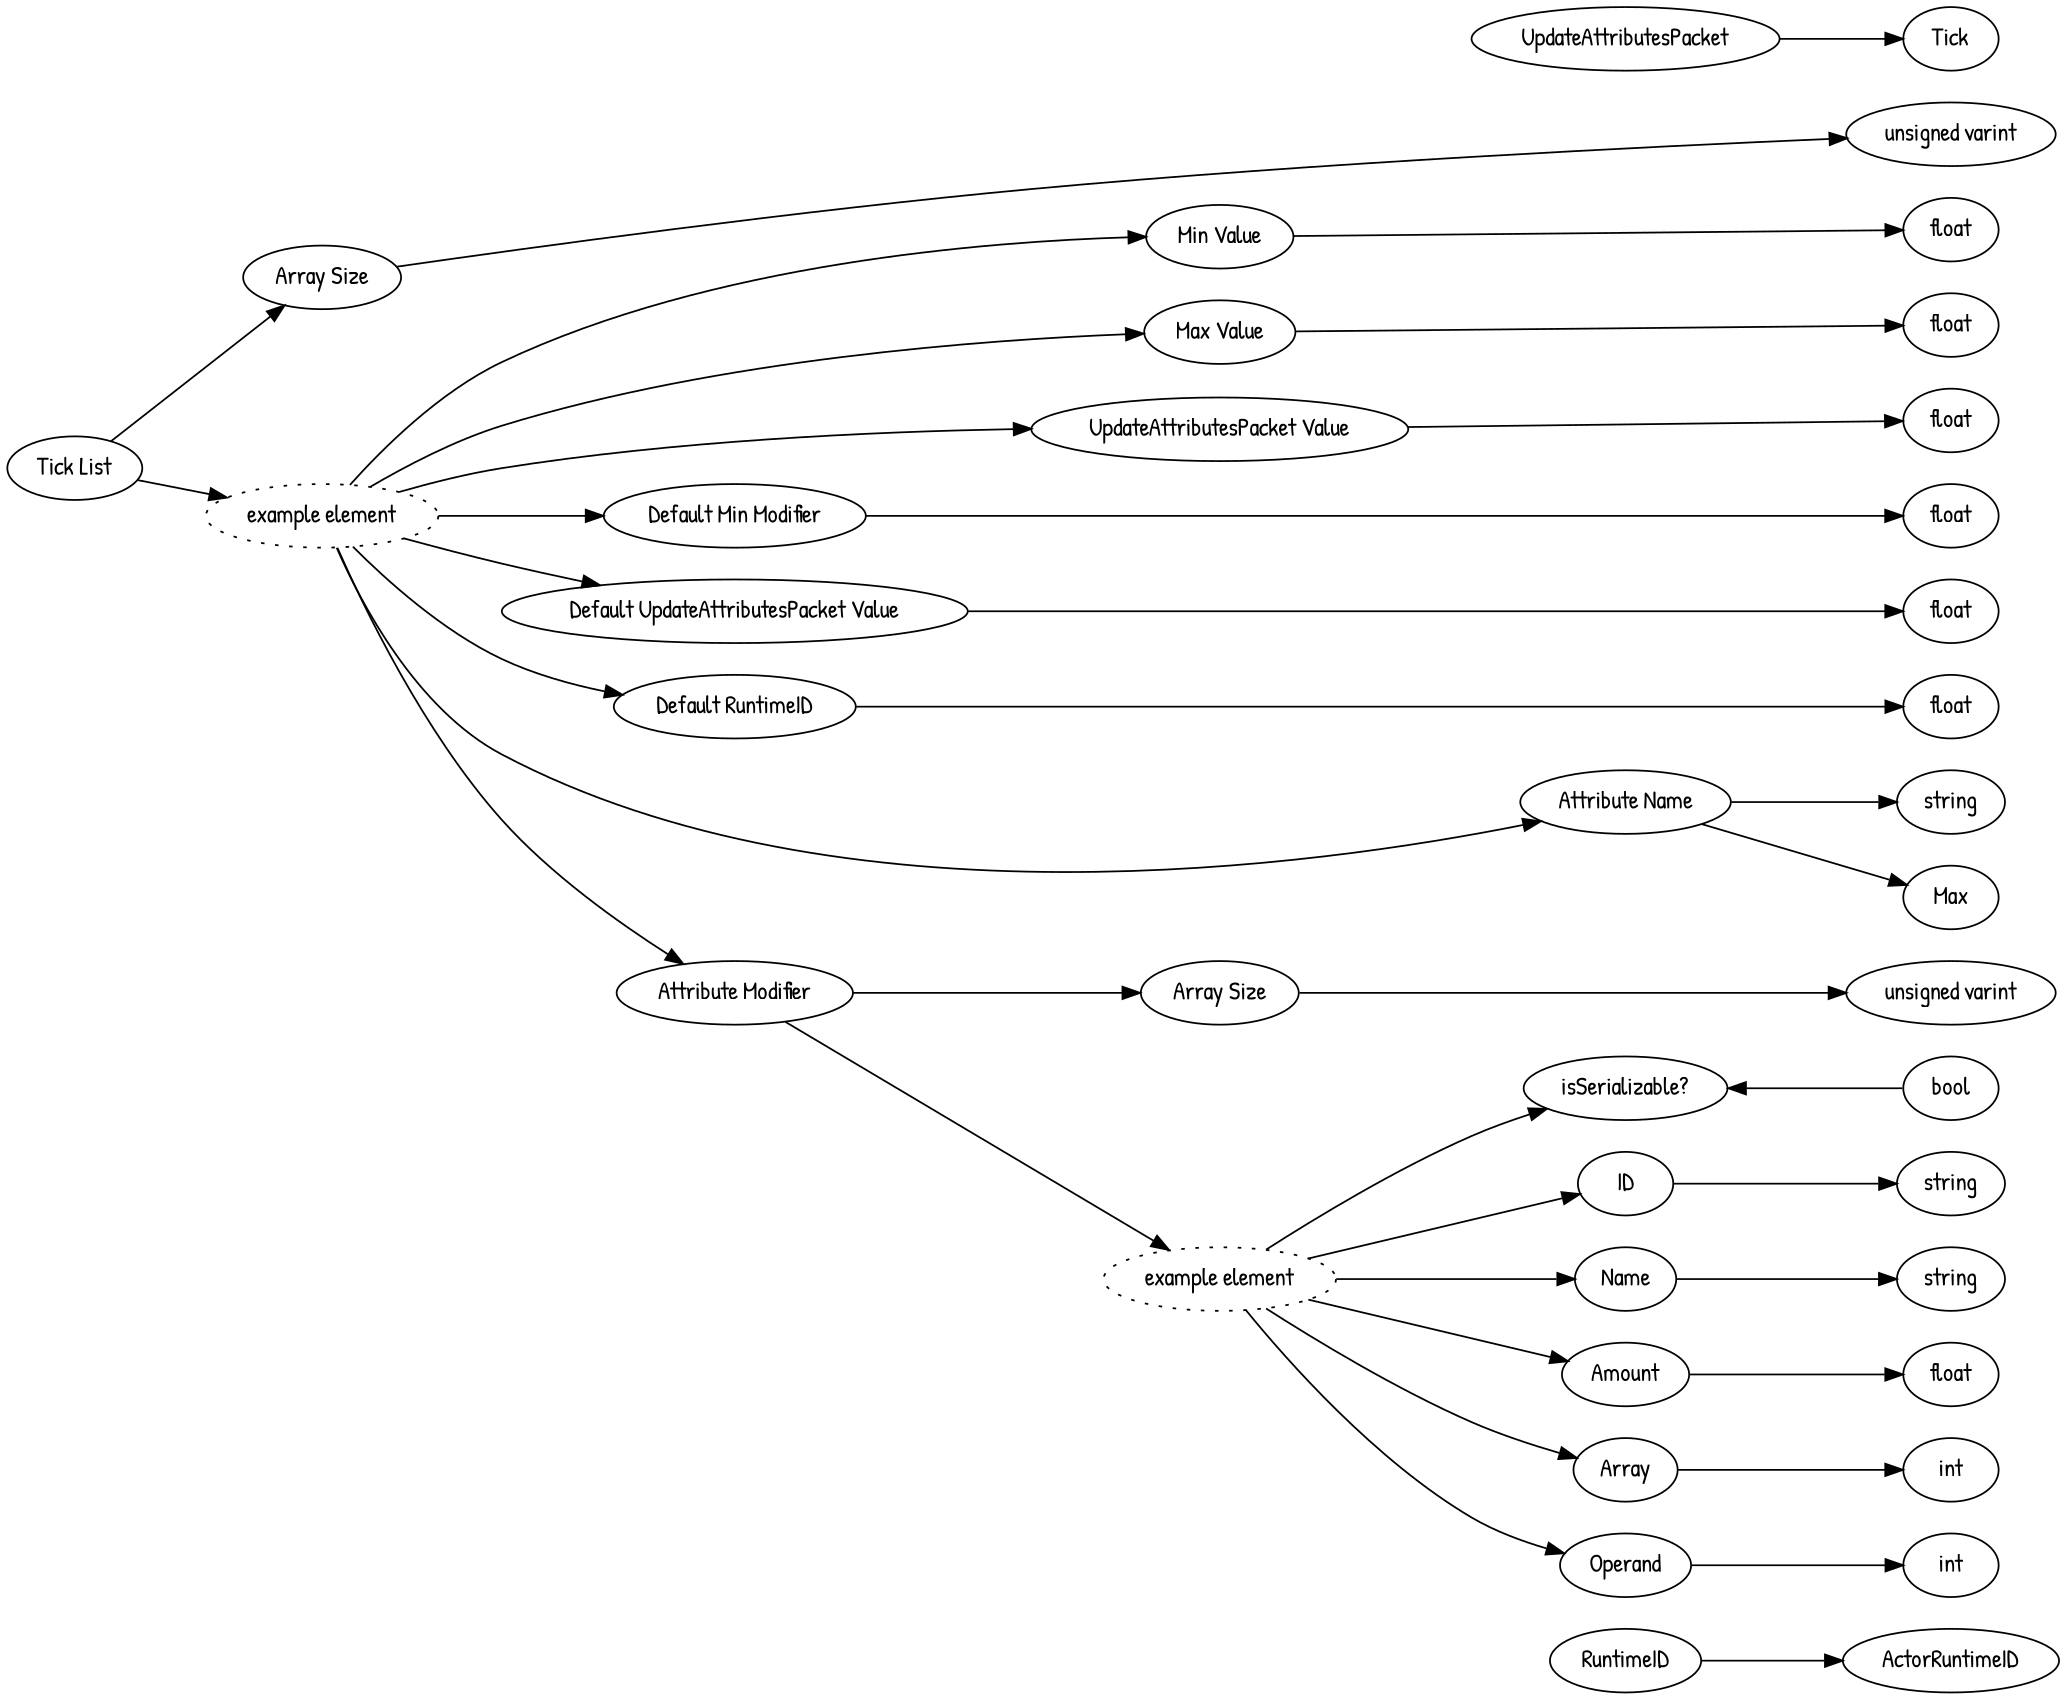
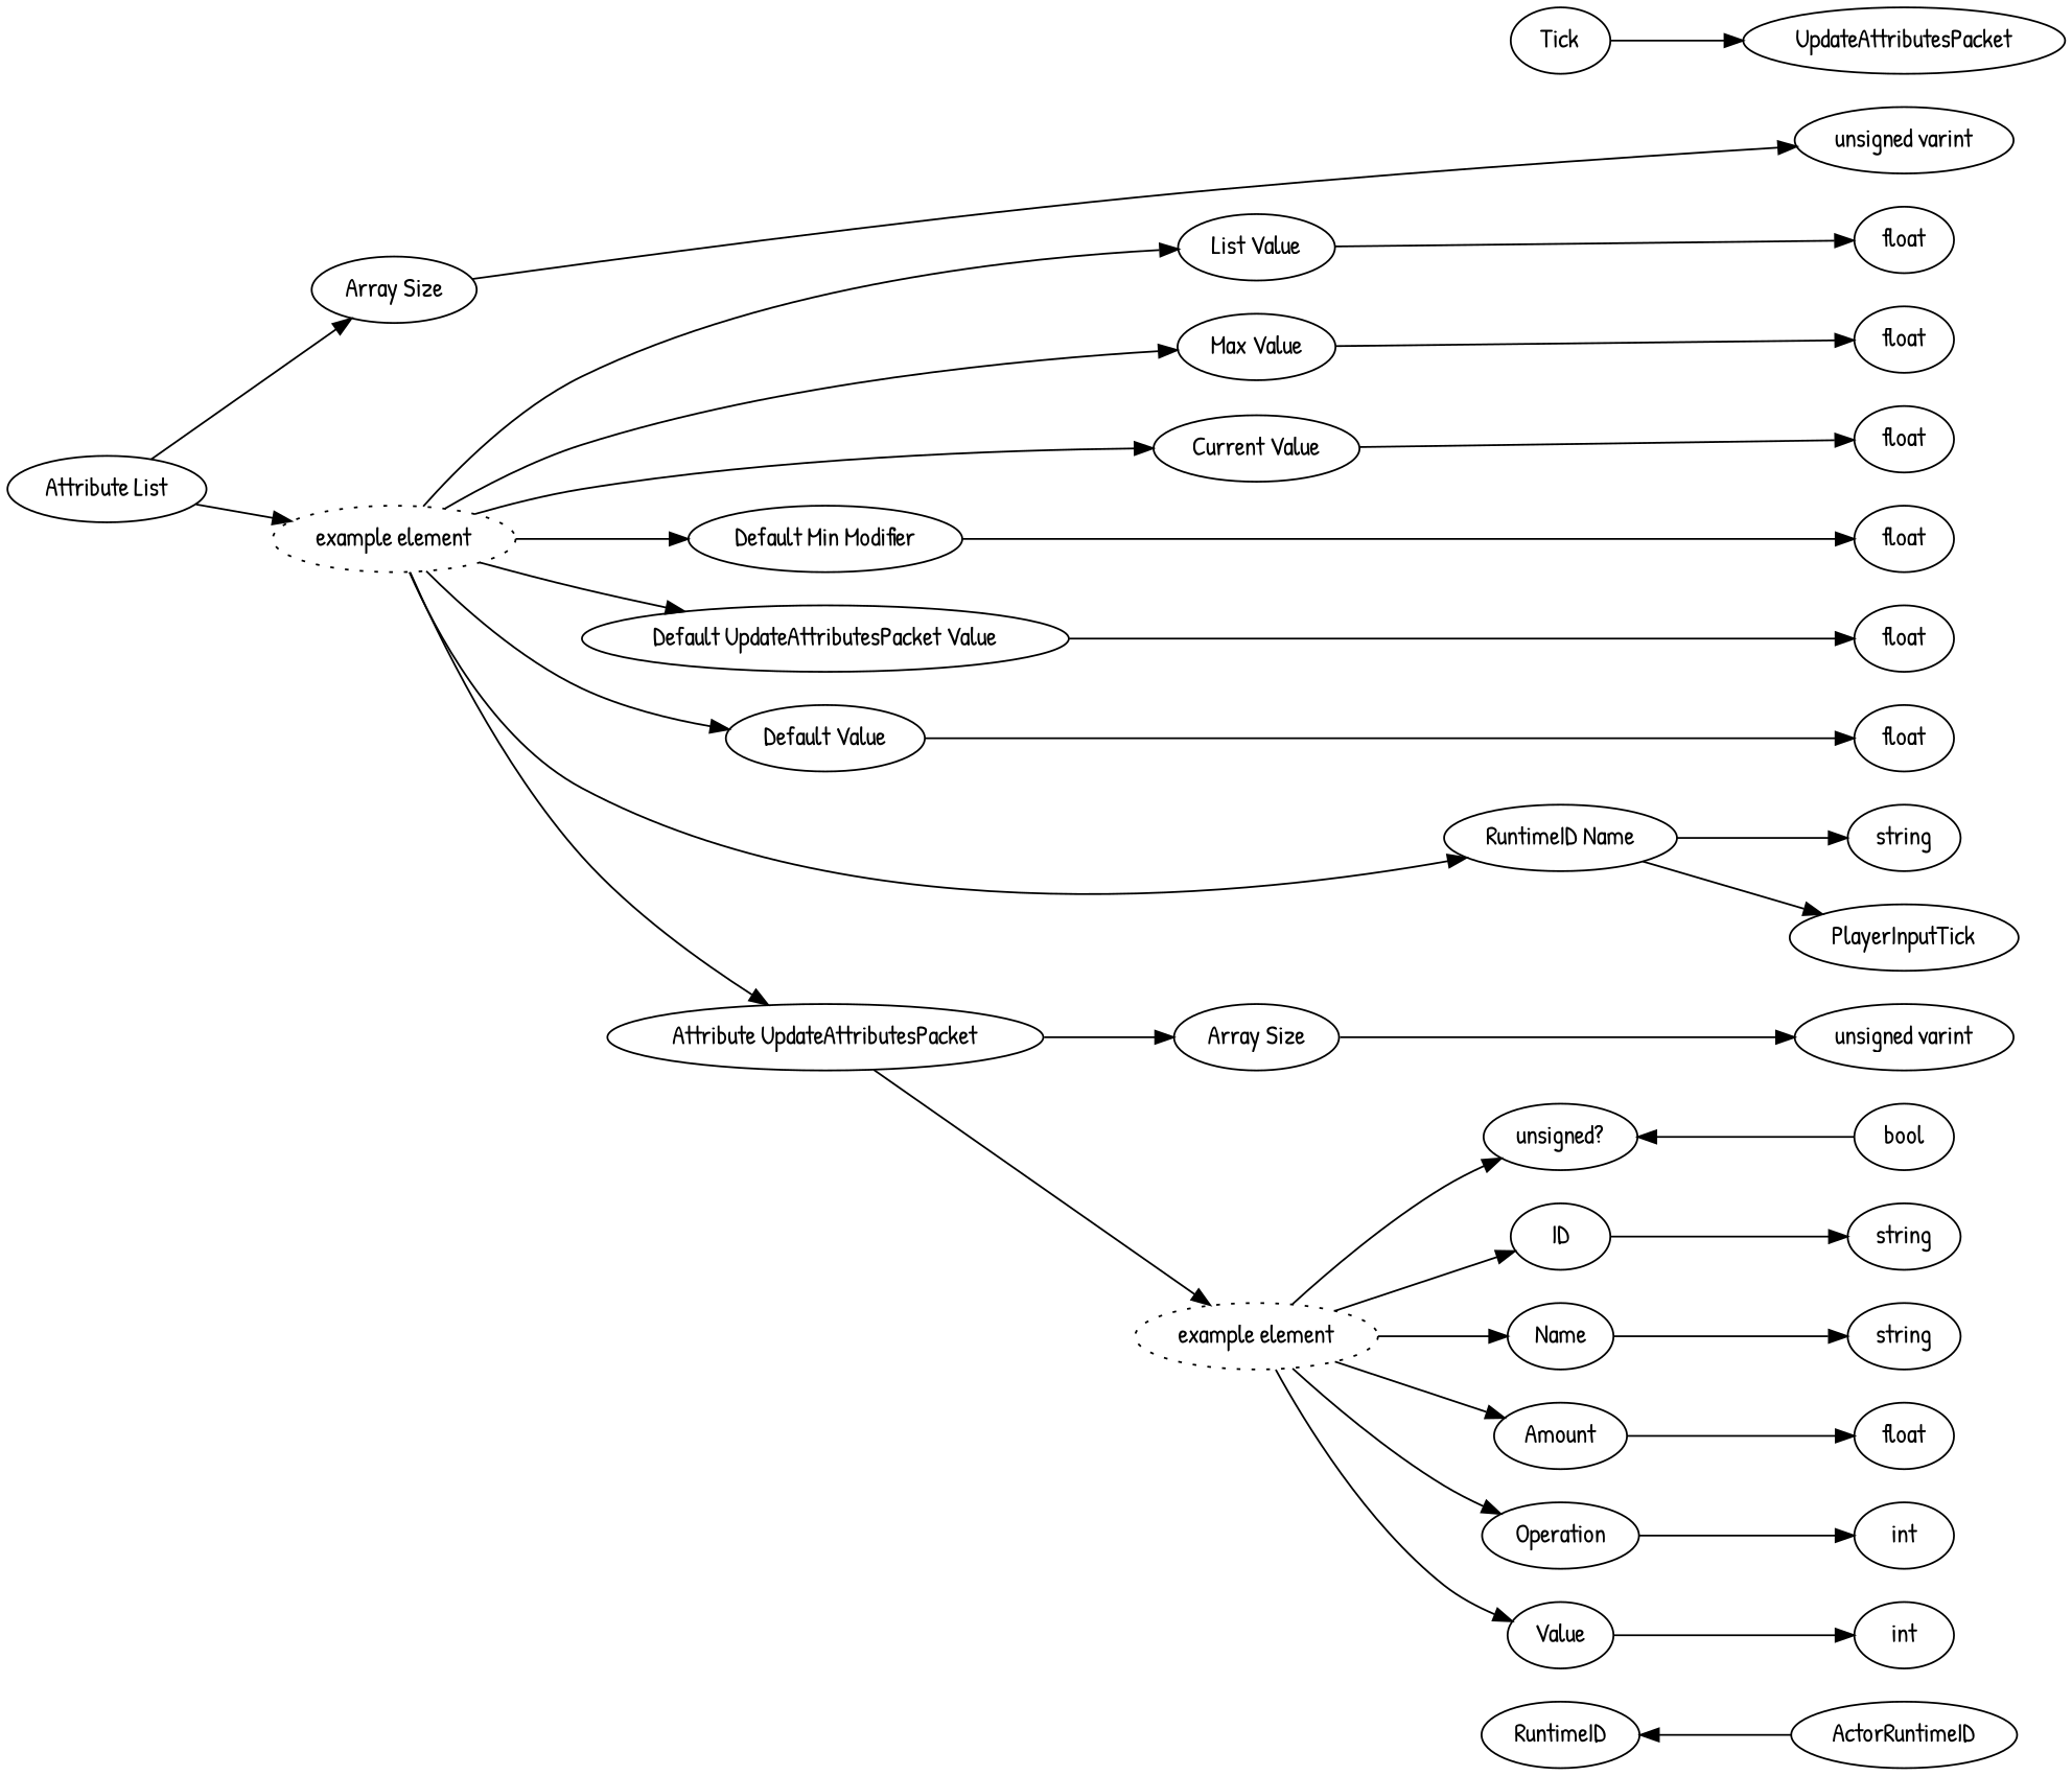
  digraph {
    fontname="Patrick Hand"
    rankdir=LR
    node [fontname="Patrick Hand"]
    edge [fontname="Patrick Hand"]
    n1 [label=ActorRuntimeID]
    n2 [label="unsigned varint"]
    n3 [label=float]
    n4 [label=float]
    n5 [label=float]
    n6 [label=float]
    n7 [label=float]
    n8 [label=float]
    n9 [label=string]
    n10 [label="unsigned varint"]
    n11 [label=string]
    n12 [label=string]
    n13 [label=float]
    n14 [label=int]
    n15 [label=int]
    n16 [label=bool]
-   n17 [label=Max]
-   n18 [label="isSerializable?"]
+   n17 [label=PlayerInputTick]
+   n18 [label="unsigned?"]
    n19 [label=UpdateAttributesPacket]
    n20 [label=Tick]
    n21 [label=RuntimeID]
-   n22 [label="Tick List"]
+   n22 [label="Attribute List"]
    n23 [label="Array Size"]
    n24 [label="example element" style=dotted]
-   n25 [label="Min Value"]
+   n25 [label="List Value"]
    n26 [label="Max Value"]
-   n27 [label="UpdateAttributesPacket Value"]
+   n27 [label="Current Value"]
    n28 [label="Default Min Modifier"]
    n29 [label="Default UpdateAttributesPacket Value"]
-   n30 [label="Default RuntimeID"]
-   n31 [label="Attribute Name"]
-   n32 [label="Attribute Modifier"]
+   n30 [label="Default Value"]
+   n31 [label="RuntimeID Name"]
+   n32 [label="Attribute UpdateAttributesPacket"]
    n33 [label="Array Size"]
    n34 [label="example element" style=dotted]
    n35 [label=ID]
    n36 [label=Name]
    n37 [label=Amount]
-   n38 [label=Array]
-   n39 [label=Operand]
+   n38 [label=Operation]
+   n39 [label=Value]
    subgraph sub_1 {
      rank=max
      n1
      n2
      n3
      n4
      n5
      n6
      n7
      n8
      n9
      n10
      n11
      n12
      n13
      n14
      n15
      n16
      n17
    }
    n16 -> n18
-   n19 -> n20
-   n21 -> n1
+   n20 -> n19
+   n1 -> n21
    n22 -> n23
    n22 -> n24
    n23 -> n2
    n24 -> n25
    n24 -> n26
    n24 -> n27
    n24 -> n28
    n24 -> n29
    n24 -> n30
    n24 -> n31
    n24 -> n32
    n25 -> n3
    n26 -> n4
    n27 -> n5
    n28 -> n6
    n29 -> n7
    n30 -> n8
    n31 -> n9
    n31 -> n17
    n32 -> n33
    n32 -> n34
    n33 -> n10
    n34 -> n18
    n34 -> n35
    n34 -> n36
    n34 -> n37
    n34 -> n38
    n34 -> n39
    n35 -> n11
    n36 -> n12
    n37 -> n13
    n38 -> n14
    n39 -> n15
  }
